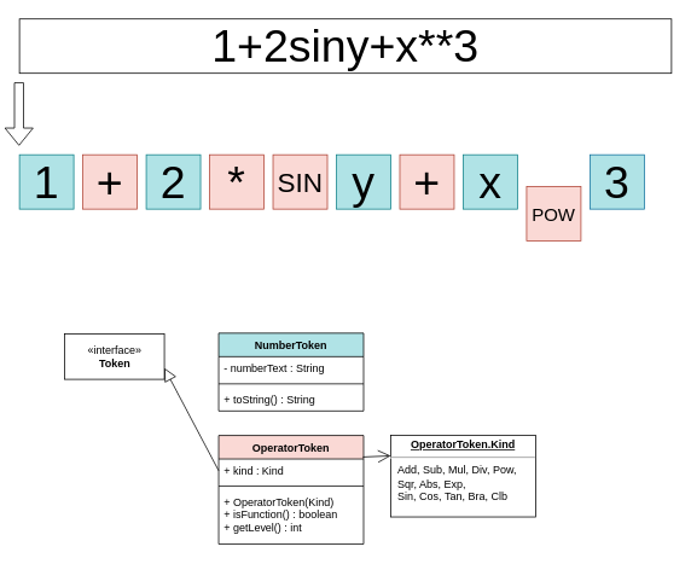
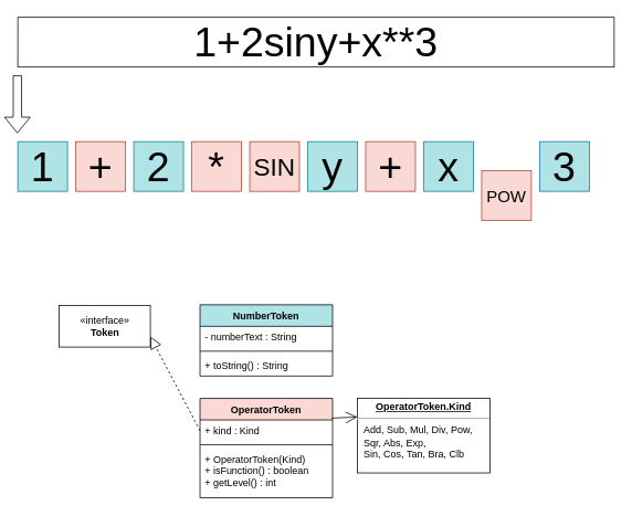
  <mxCell id="0" />
  <mxCell id="1" parent="0" />
  <mxCell id="2" value="&lt;font style=&quot;font-size: 50px&quot;&gt;1+2siny+x**3&lt;/font&gt;" style="rounded=0;whiteSpace=wrap;html=1;" vertex="1" parent="1"><mxGeometry x="21" y="20" width="720" height="60" as="geometry" /></mxCell>
  <mxCell id="3" value="&lt;font style=&quot;font-size: 50px&quot;&gt;1&lt;/font&gt;" style="rounded=0;whiteSpace=wrap;html=1;fillColor=#b0e3e6;strokeColor=#0e8088;" vertex="1" parent="1"><mxGeometry x="21" y="170" width="60" height="60" as="geometry" /></mxCell>
  <mxCell id="4" value="&lt;span style=&quot;font-size: 50px&quot;&gt;+&lt;/span&gt;" style="rounded=0;whiteSpace=wrap;html=1;fillColor=#fad9d5;strokeColor=#ae4132;" vertex="1" parent="1"><mxGeometry x="91" y="170" width="60" height="60" as="geometry" /></mxCell>
  <mxCell id="5" value="&lt;span style=&quot;font-size: 50px&quot;&gt;2&lt;/span&gt;" style="rounded=0;whiteSpace=wrap;html=1;fillColor=#b0e3e6;strokeColor=#0e8088;" vertex="1" parent="1"><mxGeometry x="161" y="170" width="60" height="60" as="geometry" /></mxCell>
  <mxCell id="6" value="&lt;font style=&quot;font-size: 30px&quot;&gt;SIN&lt;/font&gt;" style="rounded=0;whiteSpace=wrap;html=1;fillColor=#fad9d5;strokeColor=#ae4132;" vertex="1" parent="1"><mxGeometry x="301" y="170" width="60" height="60" as="geometry" /></mxCell>
  <mxCell id="7" value="&lt;span style=&quot;font-size: 50px&quot;&gt;y&lt;/span&gt;" style="rounded=0;whiteSpace=wrap;html=1;fillColor=#b0e3e6;strokeColor=#0e8088;" vertex="1" parent="1"><mxGeometry x="371" y="170" width="60" height="60" as="geometry" /></mxCell>
  <mxCell id="8" value="&lt;span style=&quot;font-size: 50px&quot;&gt;+&lt;/span&gt;" style="rounded=0;whiteSpace=wrap;html=1;fillColor=#fad9d5;strokeColor=#ae4132;" vertex="1" parent="1"><mxGeometry x="441" y="170" width="60" height="60" as="geometry" /></mxCell>
  <mxCell id="9" value="&lt;span style=&quot;font-size: 50px&quot;&gt;x&lt;/span&gt;" style="rounded=0;whiteSpace=wrap;html=1;fillColor=#b0e3e6;strokeColor=#0e8088;" vertex="1" parent="1"><mxGeometry x="511" y="170" width="60" height="60" as="geometry" /></mxCell>
  <mxCell id="10" value="&lt;font style=&quot;font-size: 20px&quot;&gt;POW&lt;/font&gt;" style="rounded=0;whiteSpace=wrap;html=1;fillColor=#fad9d5;strokeColor=#ae4132;" vertex="1" parent="1"><mxGeometry x="581" y="205" width="60" height="60" as="geometry" /></mxCell>
  <mxCell id="11" value="&lt;span style=&quot;font-size: 50px&quot;&gt;3&lt;/span&gt;" style="rounded=0;whiteSpace=wrap;html=1;fillColor=#B0E3E6;strokeColor=#10739e;" vertex="1" parent="1"><mxGeometry x="651" y="170" width="60" height="60" as="geometry" /></mxCell>
  <mxCell id="12" value="" style="shape=flexArrow;endArrow=classic;html=1;" edge="1" parent="1"><mxGeometry width="50" height="50" relative="1" as="geometry"><mxPoint x="20.5" y="90" as="sourcePoint" /><mxPoint x="20.5" y="160" as="targetPoint" /></mxGeometry></mxCell>
  <mxCell id="13" value="&lt;font style=&quot;font-size: 50px&quot;&gt;*&lt;/font&gt;" style="rounded=0;whiteSpace=wrap;html=1;fillColor=#fad9d5;strokeColor=#ae4132;" vertex="1" parent="1"><mxGeometry x="231" y="170" width="60" height="60" as="geometry" /></mxCell>
  <mxCell id="14" value="«interface»&lt;br&gt;&lt;b&gt;Token&lt;/b&gt;" style="html=1;" vertex="1" parent="1"><mxGeometry x="71" y="368" width="110" height="50" as="geometry" /></mxCell>
  <mxCell id="15" value="NumberToken" style="swimlane;fontStyle=1;align=center;verticalAlign=top;childLayout=stackLayout;horizontal=1;startSize=26;horizontalStack=0;resizeParent=1;resizeParentMax=0;resizeLast=0;collapsible=1;marginBottom=0;fillColor=#B0E3E6;" vertex="1" parent="1"><mxGeometry x="241" y="367" width="160" height="86" as="geometry" /></mxCell>
  <mxCell id="16" value="- numberText : String" style="text;strokeColor=none;fillColor=none;align=left;verticalAlign=top;spacingLeft=4;spacingRight=4;overflow=hidden;rotatable=0;points=[[0,0.5],[1,0.5]];portConstraint=eastwest;" vertex="1" parent="15"><mxGeometry y="26" width="160" height="26" as="geometry" /></mxCell>
  <mxCell id="17" value="" style="line;strokeWidth=1;fillColor=none;align=left;verticalAlign=middle;spacingTop=-1;spacingLeft=3;spacingRight=3;rotatable=0;labelPosition=right;points=[];portConstraint=eastwest;" vertex="1" parent="15"><mxGeometry y="52" width="160" height="8" as="geometry" /></mxCell>
  <mxCell id="18" value="+ toString() : String" style="text;strokeColor=none;fillColor=none;align=left;verticalAlign=top;spacingLeft=4;spacingRight=4;overflow=hidden;rotatable=0;points=[[0,0.5],[1,0.5]];portConstraint=eastwest;" vertex="1" parent="15"><mxGeometry y="60" width="160" height="26" as="geometry" /></mxCell>
  <mxCell id="19" value="OperatorToken" style="swimlane;fontStyle=1;align=center;verticalAlign=top;childLayout=stackLayout;horizontal=1;startSize=26;horizontalStack=0;resizeParent=1;resizeParentMax=0;resizeLast=0;collapsible=1;marginBottom=0;fillColor=#FAD9D5;" vertex="1" parent="1"><mxGeometry x="241" y="480" width="160" height="120" as="geometry" /></mxCell>
  <mxCell id="20" value="+ kind : Kind" style="text;strokeColor=none;fillColor=none;align=left;verticalAlign=top;spacingLeft=4;spacingRight=4;overflow=hidden;rotatable=0;points=[[0,0.5],[1,0.5]];portConstraint=eastwest;" vertex="1" parent="19"><mxGeometry y="26" width="160" height="26" as="geometry" /></mxCell>
  <mxCell id="21" value="" style="line;strokeWidth=1;fillColor=none;align=left;verticalAlign=middle;spacingTop=-1;spacingLeft=3;spacingRight=3;rotatable=0;labelPosition=right;points=[];portConstraint=eastwest;" vertex="1" parent="19"><mxGeometry y="52" width="160" height="8" as="geometry" /></mxCell>
  <mxCell id="22" value="+ OperatorToken(Kind)&#10;+ isFunction() : boolean&#10;+ getLevel() : int" style="text;strokeColor=none;fillColor=none;align=left;verticalAlign=top;spacingLeft=4;spacingRight=4;overflow=hidden;rotatable=0;points=[[0,0.5],[1,0.5]];portConstraint=eastwest;" vertex="1" parent="19"><mxGeometry y="60" width="160" height="60" as="geometry" /></mxCell>
- <mxCell id="23" value="" style="endArrow=block;dashed=0;endFill=0;endSize=12;html=1;exitX=0;exitY=0.5;exitDx=0;exitDy=0;entryX=1;entryY=0.75;entryDx=0;entryDy=0;" edge="1" parent="1" source="20" target="14"><mxGeometry width="160" relative="1" as="geometry"><mxPoint x="161" y="630" as="sourcePoint" /><mxPoint x="321" y="630" as="targetPoint" /></mxGeometry></mxCell>
+ <mxCell id="23" value="" style="endArrow=block;dashed=1;endFill=0;endSize=12;html=1;exitX=0;exitY=0.5;exitDx=0;exitDy=0;entryX=1;entryY=0.75;entryDx=0;entryDy=0;" edge="1" parent="1" source="20" target="14"><mxGeometry width="160" relative="1" as="geometry"><mxPoint x="161" y="630" as="sourcePoint" /><mxPoint x="321" y="630" as="targetPoint" /></mxGeometry></mxCell>
  <mxCell id="24" value="&lt;p style=&quot;margin: 0px ; margin-top: 4px ; text-align: center ; text-decoration: underline&quot;&gt;&lt;b&gt;OperatorToken.Kind&lt;/b&gt;&lt;/p&gt;&lt;hr&gt;&lt;p style=&quot;margin: 0px ; margin-left: 8px&quot;&gt;Add, Sub, Mul, Div, Pow,&amp;nbsp;&lt;/p&gt;&lt;p style=&quot;margin: 0px ; margin-left: 8px&quot;&gt;Sqr, Abs, Exp,&amp;nbsp;&lt;/p&gt;&lt;p style=&quot;margin: 0px ; margin-left: 8px&quot;&gt;Sin, Cos, Tan, Bra, Clb&lt;/p&gt;" style="verticalAlign=top;align=left;overflow=fill;fontSize=12;fontFamily=Helvetica;html=1;fillColor=none;" vertex="1" parent="1"><mxGeometry x="431" y="480" width="160" height="90" as="geometry" /></mxCell>
  <mxCell id="25" value="" style="endArrow=open;endFill=1;endSize=12;html=1;exitX=0.995;exitY=-0.083;exitDx=0;exitDy=0;entryX=0;entryY=0.25;entryDx=0;entryDy=0;exitPerimeter=0;" edge="1" parent="1" source="20" target="24"><mxGeometry width="160" relative="1" as="geometry"><mxPoint x="451" y="630" as="sourcePoint" /><mxPoint x="611" y="630" as="targetPoint" /></mxGeometry></mxCell>
